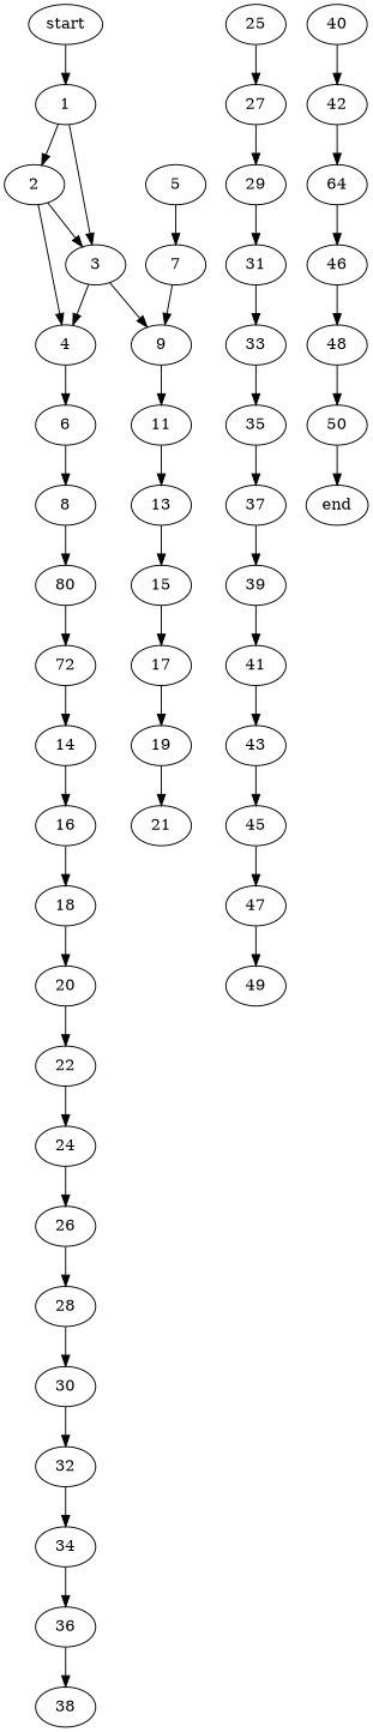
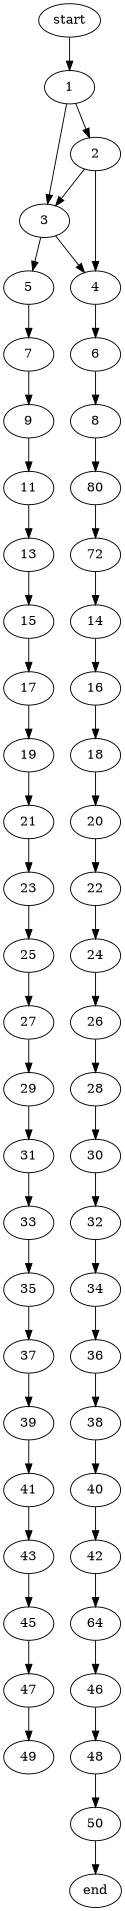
  digraph {
    start
    1
    2
    3
    4
    5
    6
    7
    8
    9
    n11 [label=80]
    11
    n13 [label=72]
    13
    14
    15
    16
    17
    18
    19
    20
    21
    22
+   23
    24
    25
    26
    27
    28
    29
    30
    31
    32
    33
    34
    35
    36
    37
    38
    39
    40
    41
    42
    43
    n45 [label=64]
    45
    46
    47
    48
    49
    50
    end
    start -> 1
    1 -> 2
    1 -> 3
    2 -> 3
    2 -> 4
    3 -> 4
-   3 -> 9
+   3 -> 5
    4 -> 6
    5 -> 7
    6 -> 8
    7 -> 9
    8 -> n11
    9 -> 11
    n11 -> n13
    11 -> 13
    n13 -> 14
    13 -> 15
    14 -> 16
    15 -> 17
    16 -> 18
    17 -> 19
    18 -> 20
    19 -> 21
    20 -> 22
+   21 -> 23
    22 -> 24
+   23 -> 25
    24 -> 26
    25 -> 27
    26 -> 28
    27 -> 29
    28 -> 30
    29 -> 31
    30 -> 32
    31 -> 33
    32 -> 34
    33 -> 35
    34 -> 36
    35 -> 37
    36 -> 38
    37 -> 39
+   38 -> 40
    39 -> 41
    40 -> 42
    41 -> 43
    42 -> n45
    43 -> 45
    n45 -> 46
    45 -> 47
    46 -> 48
    47 -> 49
    48 -> 50
    50 -> end
  }
